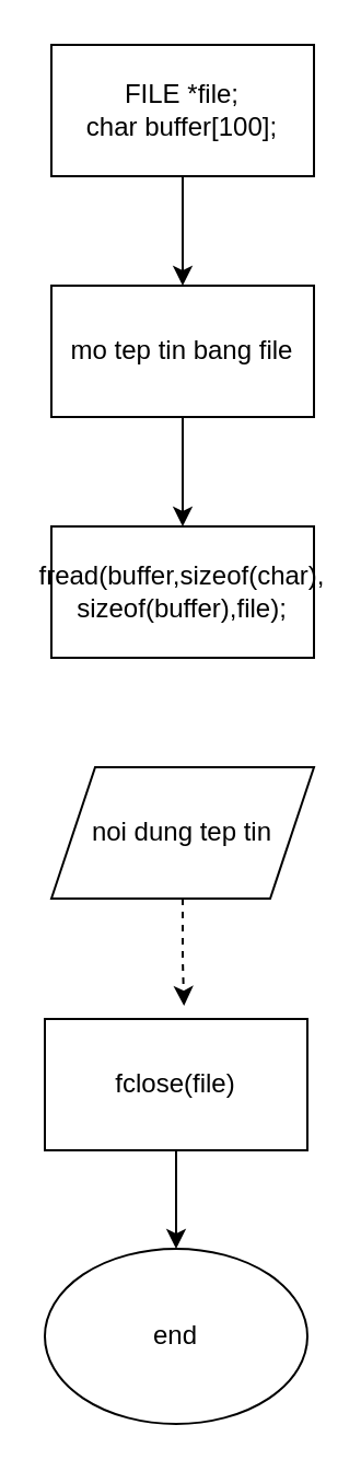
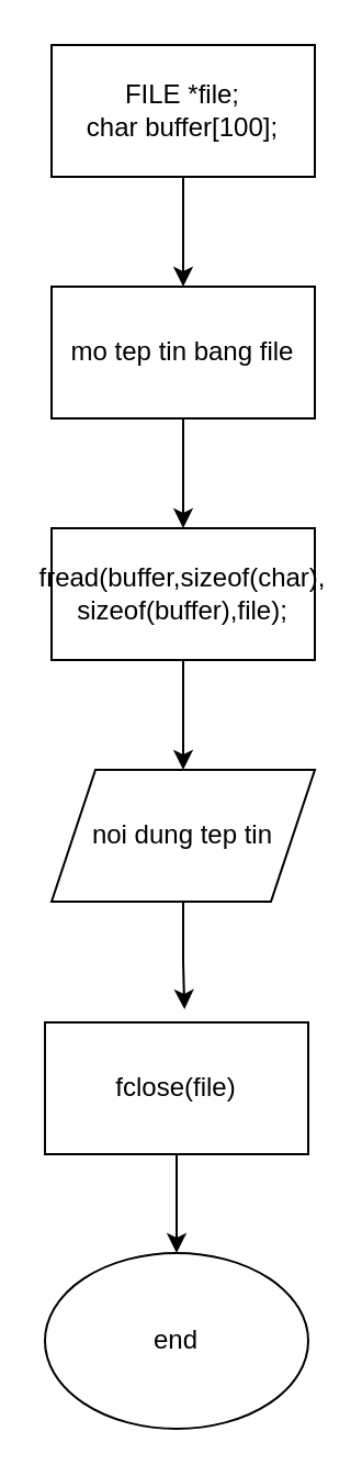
  <mxCell id="0" />
  <mxCell id="1" parent="0" />
  <mxCell id="2" style="edgeStyle=orthogonalEdgeStyle;rounded=0;orthogonalLoop=1;jettySize=auto;html=1;exitX=0.5;exitY=1;exitDx=0;exitDy=0;" parent="1" source="3" target="5" edge="1"><mxGeometry relative="1" as="geometry" /></mxCell>
  <mxCell id="3" value="&lt;div&gt;FILE *file;&lt;/div&gt;&lt;div&gt;char buffer[100];&lt;span style=&quot;&quot;&gt;&lt;/span&gt;&lt;/div&gt;" style="rounded=0;whiteSpace=wrap;html=1;" parent="1" vertex="1"><mxGeometry x="23" y="20" width="120" height="60" as="geometry" /></mxCell>
  <mxCell id="4" style="edgeStyle=orthogonalEdgeStyle;rounded=0;orthogonalLoop=1;jettySize=auto;html=1;exitX=0.5;exitY=1;exitDx=0;exitDy=0;entryX=0.5;entryY=0;entryDx=0;entryDy=0;" parent="1" source="5" target="7" edge="1"><mxGeometry relative="1" as="geometry" /></mxCell>
  <mxCell id="5" value="mo tep tin bang file" style="rounded=0;whiteSpace=wrap;html=1;" parent="1" vertex="1"><mxGeometry x="23" y="130" width="120" height="60" as="geometry" /></mxCell>
+ <mxCell id="6" style="edgeStyle=orthogonalEdgeStyle;rounded=0;orthogonalLoop=1;jettySize=auto;html=1;exitX=0.5;exitY=1;exitDx=0;exitDy=0;entryX=0.5;entryY=0;entryDx=0;entryDy=0;" parent="1" source="7" target="8" edge="1"><mxGeometry relative="1" as="geometry" /></mxCell>
  <mxCell id="7" value="fread(buffer,sizeof(char), sizeof(buffer),file);" style="rounded=0;whiteSpace=wrap;html=1;" parent="1" vertex="1"><mxGeometry x="23" y="240" width="120" height="60" as="geometry" /></mxCell>
  <mxCell id="8" value="noi dung tep tin" style="shape=parallelogram;perimeter=parallelogramPerimeter;whiteSpace=wrap;html=1;fixedSize=1;" parent="1" vertex="1"><mxGeometry x="23" y="350" width="120" height="60" as="geometry" /></mxCell>
  <mxCell id="9" style="edgeStyle=orthogonalEdgeStyle;rounded=0;orthogonalLoop=1;jettySize=auto;html=1;exitX=0.5;exitY=1;exitDx=0;exitDy=0;entryX=0.5;entryY=0;entryDx=0;entryDy=0;" parent="1" source="10" target="12" edge="1"><mxGeometry relative="1" as="geometry" /></mxCell>
  <mxCell id="10" value="fclose(file)" style="rounded=0;whiteSpace=wrap;html=1;" parent="1" vertex="1"><mxGeometry x="20" y="465" width="120" height="60" as="geometry" /></mxCell>
- <mxCell id="11" style="edgeStyle=orthogonalEdgeStyle;rounded=0;orthogonalLoop=1;jettySize=auto;html=1;exitX=0.5;exitY=1;exitDx=0;exitDy=0;entryX=0.53;entryY=-0.1;entryDx=0;entryDy=0;entryPerimeter=0;dashed=1;" parent="1" source="8" target="10" edge="1"><mxGeometry relative="1" as="geometry" /></mxCell>
+ <mxCell id="11" style="edgeStyle=orthogonalEdgeStyle;rounded=0;orthogonalLoop=1;jettySize=auto;html=1;exitX=0.5;exitY=1;exitDx=0;exitDy=0;entryX=0.53;entryY=-0.1;entryDx=0;entryDy=0;entryPerimeter=0;" parent="1" source="8" target="10" edge="1"><mxGeometry relative="1" as="geometry" /></mxCell>
  <mxCell id="12" value="end" style="ellipse;whiteSpace=wrap;html=1;" parent="1" vertex="1"><mxGeometry x="20" y="570" width="120" height="80" as="geometry" /></mxCell>
